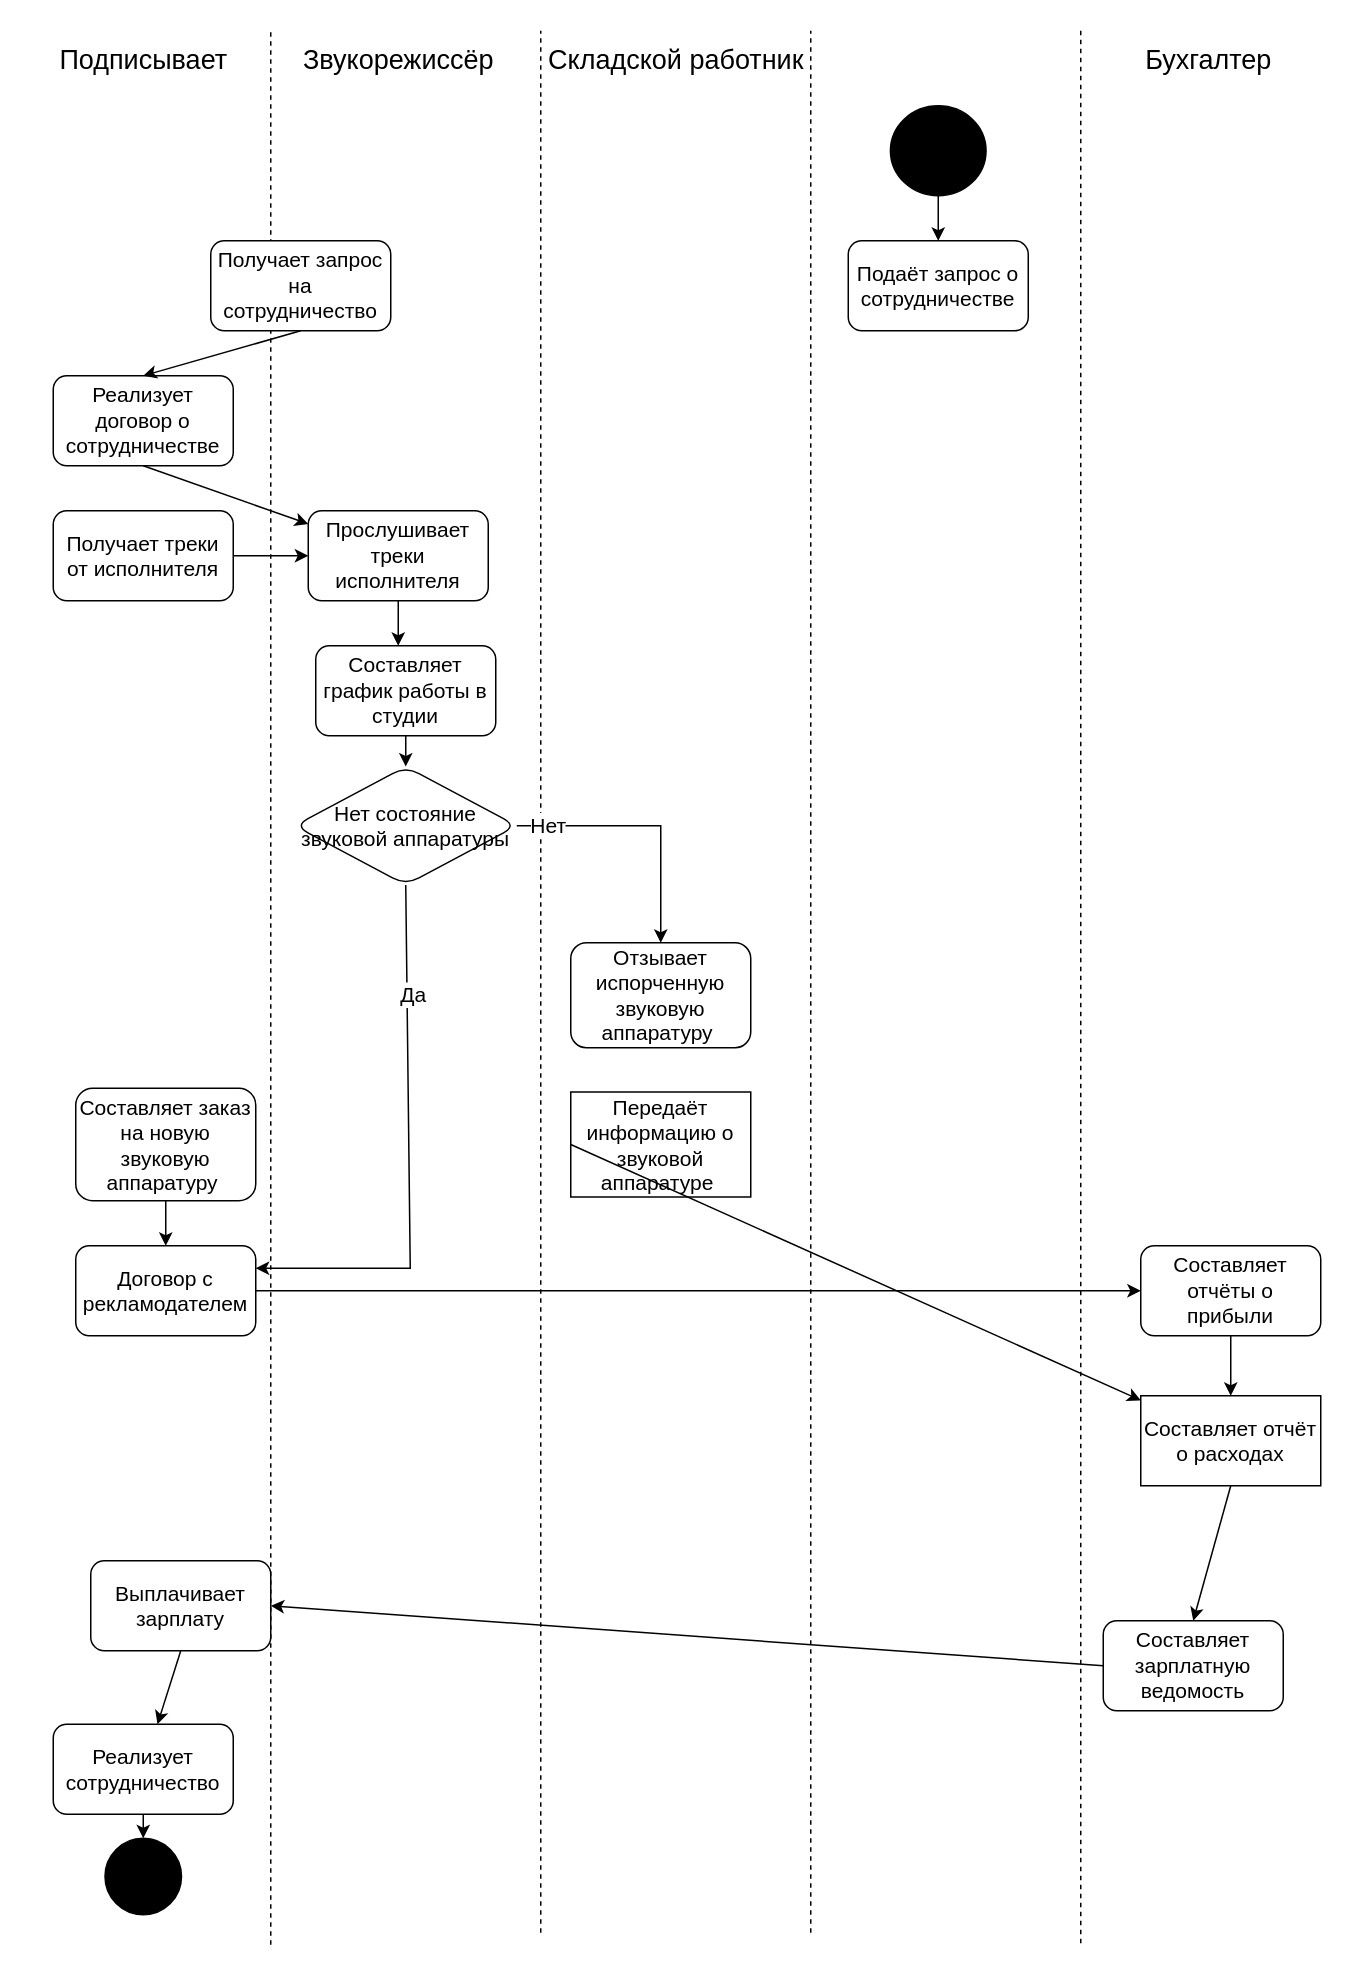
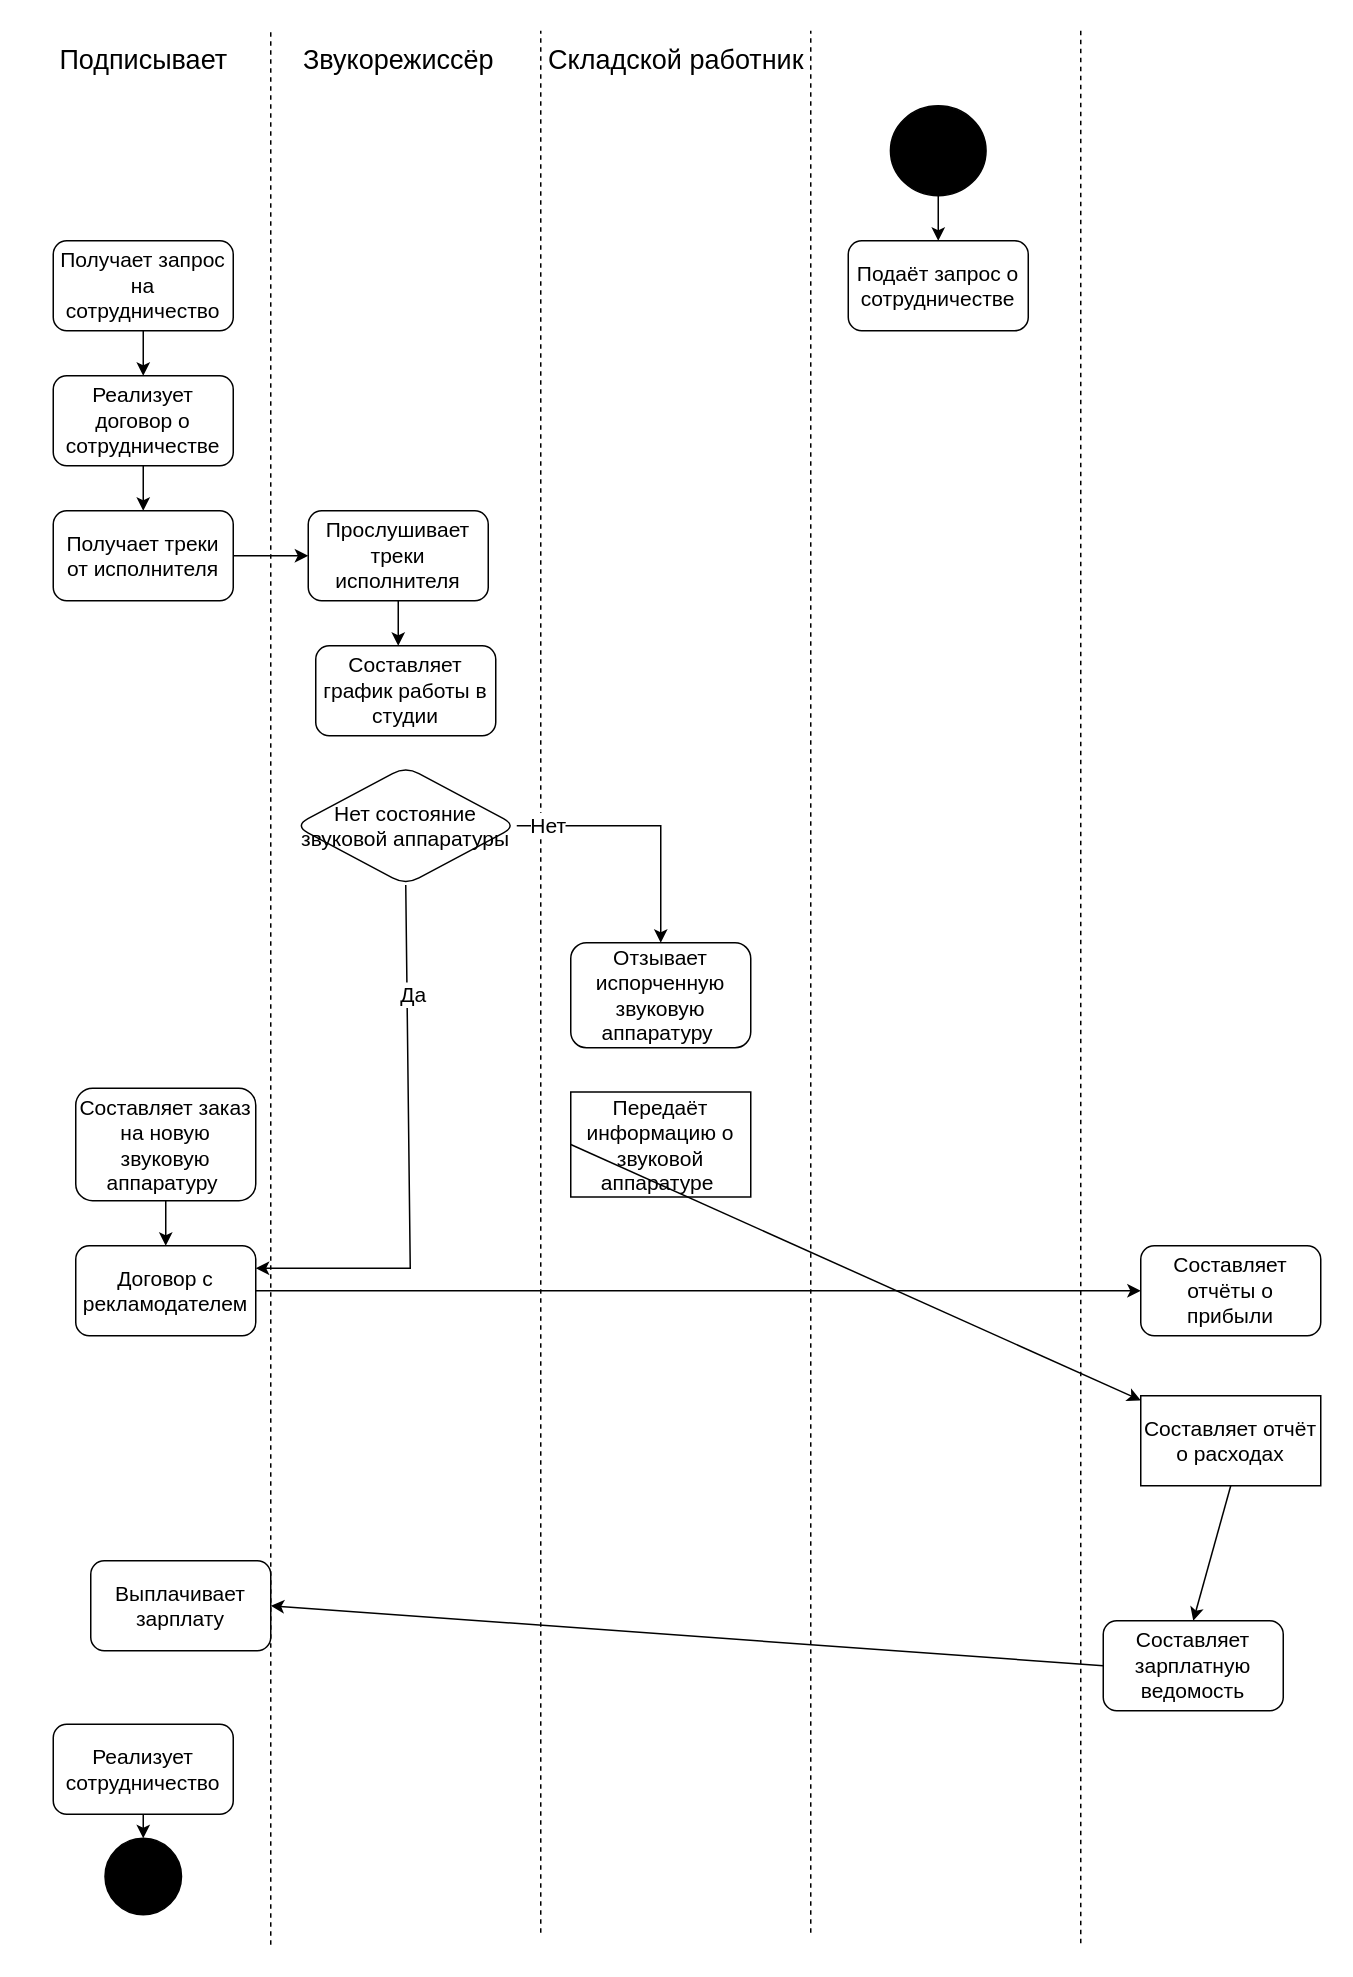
  <mxCell id="0" />
  <mxCell id="1" parent="0" />
  <mxCell id="2" value="" style="endArrow=none;dashed=1;html=1;rounded=0;" parent="1" edge="1"><mxGeometry width="50" height="50" relative="1" as="geometry"><mxPoint x="180" y="1296" as="sourcePoint" /><mxPoint x="180" y="20" as="targetPoint" /></mxGeometry></mxCell>
  <mxCell id="3" value="" style="endArrow=none;dashed=1;html=1;rounded=0;" parent="1" edge="1"><mxGeometry width="50" height="50" relative="1" as="geometry"><mxPoint x="360" y="1288" as="sourcePoint" /><mxPoint x="360" y="20" as="targetPoint" /></mxGeometry></mxCell>
  <mxCell id="4" value="" style="endArrow=none;dashed=1;html=1;rounded=0;" parent="1" edge="1"><mxGeometry width="50" height="50" relative="1" as="geometry"><mxPoint x="540" y="1288" as="sourcePoint" /><mxPoint x="540" y="20" as="targetPoint" /></mxGeometry></mxCell>
  <mxCell id="5" value="" style="endArrow=none;dashed=1;html=1;rounded=0;" parent="1" edge="1"><mxGeometry width="50" height="50" relative="1" as="geometry"><mxPoint x="720" y="1295" as="sourcePoint" /><mxPoint x="720" y="20" as="targetPoint" /></mxGeometry></mxCell>
  <mxCell id="6" value="&lt;font style=&quot;font-size: 18px;&quot;&gt;Подписывает&lt;/font&gt;" style="text;html=1;align=center;verticalAlign=middle;resizable=0;points=[];autosize=1;strokeColor=none;fillColor=none;" parent="1" vertex="1"><mxGeometry y="20" width="150" height="40" as="geometry" x="20" /></mxCell>
  <mxCell id="7" value="&lt;font style=&quot;font-size: 18px;&quot;&gt;Звукорежиссёр&lt;/font&gt;" style="text;html=1;align=center;verticalAlign=middle;resizable=0;points=[];autosize=1;strokeColor=none;fillColor=none;" parent="1" vertex="1"><mxGeometry x="190" y="20" width="150" height="40" as="geometry" /></mxCell>
  <mxCell id="8" value="&lt;font style=&quot;font-size: 18px;&quot;&gt;Складской работник&lt;/font&gt;" style="text;html=1;align=center;verticalAlign=middle;resizable=0;points=[];autosize=1;strokeColor=none;fillColor=none;" parent="1" vertex="1"><mxGeometry x="355" y="20" width="190" height="40" as="geometry" /></mxCell>
- <mxCell id="9" value="&lt;font style=&quot;font-size: 18px;&quot;&gt;Бухгалтер&lt;/font&gt;" style="text;html=1;align=center;verticalAlign=middle;resizable=0;points=[];autosize=1;strokeColor=none;fillColor=none;" parent="1" vertex="1"><mxGeometry x="750" y="20" width="110" height="40" as="geometry" /></mxCell>
  <mxCell id="10" value="" style="ellipse;whiteSpace=wrap;html=1;strokeColor=#000000;fillColor=#000000;" parent="1" vertex="1"><mxGeometry x="593.13" y="70" width="63.75" height="60" as="geometry" /></mxCell>
- <mxCell id="11" value="&lt;font style=&quot;font-size: 14px;&quot;&gt;Получает запрос на сотрудничество&lt;/font&gt;" style="rounded=1;whiteSpace=wrap;html=1;" parent="1" vertex="1"><mxGeometry x="140" y="160" width="120" height="60" as="geometry" /></mxCell>
+ <mxCell id="11" value="&lt;font style=&quot;font-size: 14px;&quot;&gt;Получает запрос на сотрудничество&lt;/font&gt;" style="rounded=1;whiteSpace=wrap;html=1;" parent="1" vertex="1"><mxGeometry x="35" y="160" width="120" height="60" as="geometry" /></mxCell>
  <mxCell id="12" value="&lt;font style=&quot;font-size: 14px;&quot;&gt;Реализует договор о сотрудничестве&lt;/font&gt;" style="rounded=1;whiteSpace=wrap;html=1;" parent="1" vertex="1"><mxGeometry x="35" y="250" width="120" height="60" as="geometry" /></mxCell>
- <mxCell id="13" value="" style="endArrow=classic;html=1;rounded=0;exitX=0.5;exitY=1;exitDx=0;exitDy=0;" parent="1" source="12" target="16" edge="1"><mxGeometry width="50" height="50" relative="1" as="geometry"><mxPoint x="410" y="480" as="sourcePoint" /><mxPoint x="95" y="350" as="targetPoint" /></mxGeometry></mxCell>
+ <mxCell id="13" value="" style="endArrow=classic;html=1;rounded=0;exitX=0.5;exitY=1;exitDx=0;exitDy=0;" parent="1" source="12" target="14" edge="1"><mxGeometry width="50" height="50" relative="1" as="geometry"><mxPoint x="410" y="480" as="sourcePoint" /><mxPoint x="95" y="350" as="targetPoint" /></mxGeometry></mxCell>
  <mxCell id="14" value="&lt;font style=&quot;font-size: 14px;&quot;&gt;Получает треки от исполнителя&lt;/font&gt;" style="rounded=1;whiteSpace=wrap;html=1;" parent="1" vertex="1"><mxGeometry x="35" y="340" width="120" height="60" as="geometry" /></mxCell>
  <mxCell id="15" value="" style="endArrow=classic;html=1;rounded=0;exitX=1;exitY=0.5;exitDx=0;exitDy=0;" parent="1" source="14" target="16" edge="1"><mxGeometry width="50" height="50" relative="1" as="geometry"><mxPoint x="410" y="470" as="sourcePoint" /><mxPoint x="200" y="370" as="targetPoint" /></mxGeometry></mxCell>
  <mxCell id="16" value="&lt;font style=&quot;font-size: 14px;&quot;&gt;Прослушивает треки исполнителя&lt;/font&gt;" style="rounded=1;whiteSpace=wrap;html=1;" parent="1" vertex="1"><mxGeometry x="205" y="340" width="120" height="60" as="geometry" /></mxCell>
  <mxCell id="17" value="" style="endArrow=classic;html=1;rounded=0;exitX=0.5;exitY=1;exitDx=0;exitDy=0;" parent="1" source="16" edge="1"><mxGeometry width="50" height="50" relative="1" as="geometry"><mxPoint x="410" y="470" as="sourcePoint" /><mxPoint x="265" y="430" as="targetPoint" /></mxGeometry></mxCell>
  <mxCell id="18" value="&lt;font style=&quot;font-size: 14px;&quot;&gt;Составляет график работы в студии&lt;/font&gt;" style="rounded=1;whiteSpace=wrap;html=1;" parent="1" vertex="1"><mxGeometry x="210" y="430" width="120" height="60" as="geometry" /></mxCell>
- <mxCell id="19" value="" style="endArrow=classic;html=1;rounded=0;exitX=0.5;exitY=1;exitDx=0;exitDy=0;" parent="1" source="18" target="20" edge="1"><mxGeometry width="50" height="50" relative="1" as="geometry"><mxPoint x="410" y="460" as="sourcePoint" /><mxPoint x="270" y="520" as="targetPoint" /></mxGeometry></mxCell>
  <mxCell id="20" value="&lt;font style=&quot;font-size: 14px;&quot;&gt;Нет состояние звуковой аппаратуры&lt;/font&gt;" style="rounded=1;whiteSpace=wrap;html=1;shape=rhombus;perimeter=rhombusPerimeter;" parent="1" vertex="1"><mxGeometry x="196" y="510.5" width="148" height="79" as="geometry" /></mxCell>
  <mxCell id="21" value="&lt;font style=&quot;font-size: 14px;&quot;&gt;Отзывает испорченную звуковую аппаратуру&amp;nbsp;&lt;/font&gt;" style="rounded=1;whiteSpace=wrap;html=1;" parent="1" vertex="1"><mxGeometry x="380" y="628" width="120" height="70" as="geometry" /></mxCell>
  <mxCell id="22" value="&lt;font style=&quot;font-size: 14px;&quot;&gt;Передаёт информацию о звуковой аппаратуре&amp;nbsp;&lt;/font&gt;" style="whiteSpace=wrap;html=1;rounded=0;" parent="1" vertex="1"><mxGeometry x="380" y="727.5" width="120" height="70" as="geometry" /></mxCell>
  <mxCell id="23" value="" style="endArrow=classic;html=1;rounded=0;exitX=0;exitY=0.5;exitDx=0;exitDy=0;" parent="1" source="22" target="37" edge="1"><mxGeometry width="50" height="50" relative="1" as="geometry"><mxPoint x="450" y="860" as="sourcePoint" /><mxPoint x="140" y="750" as="targetPoint" /></mxGeometry></mxCell>
  <mxCell id="24" value="&lt;font style=&quot;font-size: 14px;&quot;&gt;Составляет заказ на новую звуковую аппаратуру&amp;nbsp;&lt;/font&gt;" style="rounded=1;whiteSpace=wrap;html=1;" parent="1" vertex="1"><mxGeometry x="50" y="725" width="120" height="75" as="geometry" /></mxCell>
  <mxCell id="25" value="" style="endArrow=classic;html=1;rounded=0;exitX=0.5;exitY=1;exitDx=0;exitDy=0;" parent="1" source="24" target="26" edge="1"><mxGeometry width="50" height="50" relative="1" as="geometry"><mxPoint x="85" y="900" as="sourcePoint" /><mxPoint x="110" y="840" as="targetPoint" /></mxGeometry></mxCell>
  <mxCell id="26" value="&lt;font style=&quot;font-size: 14px;&quot;&gt;Договор с рекламодателем&lt;/font&gt;" style="rounded=1;whiteSpace=wrap;html=1;" parent="1" vertex="1"><mxGeometry x="50" y="830" width="120" height="60" as="geometry" /></mxCell>
  <mxCell id="27" value="" style="endArrow=classic;html=1;rounded=0;" parent="1" target="34" edge="1"><mxGeometry width="50" height="50" relative="1" as="geometry"><mxPoint x="170" y="860" as="sourcePoint" /><mxPoint x="760" y="860" as="targetPoint" /></mxGeometry></mxCell>
  <mxCell id="28" value="&lt;span style=&quot;font-size: 14px;&quot;&gt;Составляет зарплатную ведомость&lt;/span&gt;" style="rounded=1;whiteSpace=wrap;html=1;" parent="1" vertex="1"><mxGeometry x="735" y="1080" width="120" height="60" as="geometry" /></mxCell>
  <mxCell id="29" value="" style="endArrow=classic;html=1;rounded=0;exitX=0;exitY=0.5;exitDx=0;exitDy=0;entryX=1;entryY=0.5;entryDx=0;entryDy=0;" parent="1" source="28" target="30" edge="1"><mxGeometry width="50" height="50" relative="1" as="geometry"><mxPoint x="480" y="970" as="sourcePoint" /><mxPoint x="170" y="950" as="targetPoint" /></mxGeometry></mxCell>
  <mxCell id="30" value="&lt;font style=&quot;font-size: 14px;&quot;&gt;Выплачивает зарплату&lt;/font&gt;" style="rounded=1;whiteSpace=wrap;html=1;" parent="1" vertex="1"><mxGeometry x="60" y="1040" width="120" height="60" as="geometry" /></mxCell>
  <mxCell id="31" value="" style="endArrow=classic;html=1;rounded=0;exitX=0.5;exitY=1;exitDx=0;exitDy=0;entryX=0.5;entryY=0;entryDx=0;entryDy=0;" parent="1" source="10" target="32" edge="1"><mxGeometry width="50" height="50" relative="1" as="geometry"><mxPoint x="660" y="160" as="sourcePoint" /><mxPoint x="640" y="160" as="targetPoint" /></mxGeometry></mxCell>
  <mxCell id="32" value="&lt;font style=&quot;font-size: 14px;&quot;&gt;Подаёт запрос о сотрудничестве&lt;/font&gt;" style="rounded=1;whiteSpace=wrap;html=1;" parent="1" vertex="1"><mxGeometry x="565.01" y="160" width="120" height="60" as="geometry" /></mxCell>
  <mxCell id="33" value="" style="endArrow=classic;html=1;rounded=0;exitX=0.5;exitY=1;exitDx=0;exitDy=0;entryX=0.5;entryY=0;entryDx=0;entryDy=0;" parent="1" source="11" target="12" edge="1"><mxGeometry width="50" height="50" relative="1" as="geometry"><mxPoint x="820" y="240" as="sourcePoint" /><mxPoint x="870" y="190" as="targetPoint" /></mxGeometry></mxCell>
  <mxCell id="34" value="&lt;font style=&quot;font-size: 14px;&quot;&gt;Составляет отчёты о прибыли&lt;/font&gt;" style="rounded=1;whiteSpace=wrap;html=1;" parent="1" vertex="1"><mxGeometry x="760" y="830" width="120" height="60" as="geometry" /></mxCell>
- <mxCell id="35" value="" style="endArrow=classic;html=1;rounded=0;exitX=0.5;exitY=1;exitDx=0;exitDy=0;" parent="1" source="30" target="36" edge="1"><mxGeometry width="50" height="50" relative="1" as="geometry"><mxPoint x="820" y="810" as="sourcePoint" /><mxPoint x="110" y="1020" as="targetPoint" /></mxGeometry></mxCell>
  <mxCell id="36" value="&lt;font style=&quot;font-size: 14px;&quot;&gt;Реализует сотрудничество&lt;/font&gt;" style="rounded=1;whiteSpace=wrap;html=1;" parent="1" vertex="1"><mxGeometry x="35" y="1149" width="120" height="60" as="geometry" /></mxCell>
  <mxCell id="37" value="&lt;font style=&quot;font-size: 14px;&quot;&gt;Составляет отчёт о расходах&lt;/font&gt;" style="whiteSpace=wrap;html=1;rounded=0;" parent="1" vertex="1"><mxGeometry x="760" y="930" width="120" height="60" as="geometry" /></mxCell>
- <mxCell id="38" value="" style="endArrow=classic;html=1;rounded=0;exitX=0.5;exitY=1;exitDx=0;exitDy=0;entryX=0.5;entryY=0;entryDx=0;entryDy=0;" parent="1" source="34" target="37" edge="1"><mxGeometry width="50" height="50" relative="1" as="geometry"><mxPoint x="820" y="790" as="sourcePoint" /><mxPoint x="870" y="740" as="targetPoint" /></mxGeometry></mxCell>
  <mxCell id="39" value="" style="endArrow=classic;html=1;rounded=0;exitX=0.5;exitY=1;exitDx=0;exitDy=0;entryX=0.5;entryY=0;entryDx=0;entryDy=0;" parent="1" source="37" target="28" edge="1"><mxGeometry width="50" height="50" relative="1" as="geometry"><mxPoint x="820" y="790" as="sourcePoint" /><mxPoint x="870" y="740" as="targetPoint" /></mxGeometry></mxCell>
  <mxCell id="40" value="" style="endArrow=classic;html=1;rounded=0;exitX=1;exitY=0.5;exitDx=0;exitDy=0;entryX=0.5;entryY=0;entryDx=0;entryDy=0;" edge="1" parent="1" source="20" target="21"><mxGeometry width="50" height="50" relative="1" as="geometry"><mxPoint x="378" y="553" as="sourcePoint" /><mxPoint x="464" y="552" as="targetPoint" /><Array as="points"><mxPoint x="440" y="550" /></Array></mxGeometry></mxCell>
  <mxCell id="41" value="&lt;font style=&quot;font-size: 14px;&quot;&gt;Нет&lt;/font&gt;" style="edgeLabel;html=1;align=center;verticalAlign=middle;resizable=0;points=[];" vertex="1" connectable="0" parent="40"><mxGeometry x="-0.773" y="1" relative="1" as="geometry"><mxPoint as="offset" /></mxGeometry></mxCell>
  <mxCell id="42" value="" style="endArrow=classic;html=1;rounded=0;exitX=0.5;exitY=1;exitDx=0;exitDy=0;entryX=1;entryY=0.25;entryDx=0;entryDy=0;" edge="1" parent="1" source="20" target="26"><mxGeometry width="50" height="50" relative="1" as="geometry"><mxPoint x="270" y="660" as="sourcePoint" /><mxPoint x="270" y="833" as="targetPoint" /><Array as="points"><mxPoint x="273" y="845" /></Array></mxGeometry></mxCell>
  <mxCell id="43" value="&lt;font style=&quot;font-size: 14px;&quot;&gt;Да&lt;/font&gt;" style="edgeLabel;html=1;align=center;verticalAlign=middle;resizable=0;points=[];" vertex="1" connectable="0" parent="42"><mxGeometry x="-0.592" y="4" relative="1" as="geometry"><mxPoint as="offset" /></mxGeometry></mxCell>
  <mxCell id="44" value="" style="endArrow=classic;html=1;rounded=0;exitX=0.5;exitY=1;exitDx=0;exitDy=0;" edge="1" parent="1" source="36" target="45"><mxGeometry width="50" height="50" relative="1" as="geometry"><mxPoint x="103" y="1321" as="sourcePoint" /><mxPoint x="98" y="1250" as="targetPoint" /></mxGeometry></mxCell>
  <mxCell id="45" value="" style="ellipse;whiteSpace=wrap;html=1;aspect=fixed;fillColor=#000000;" vertex="1" parent="1"><mxGeometry x="69.5" y="1225" width="51" height="51" as="geometry" /></mxCell>
